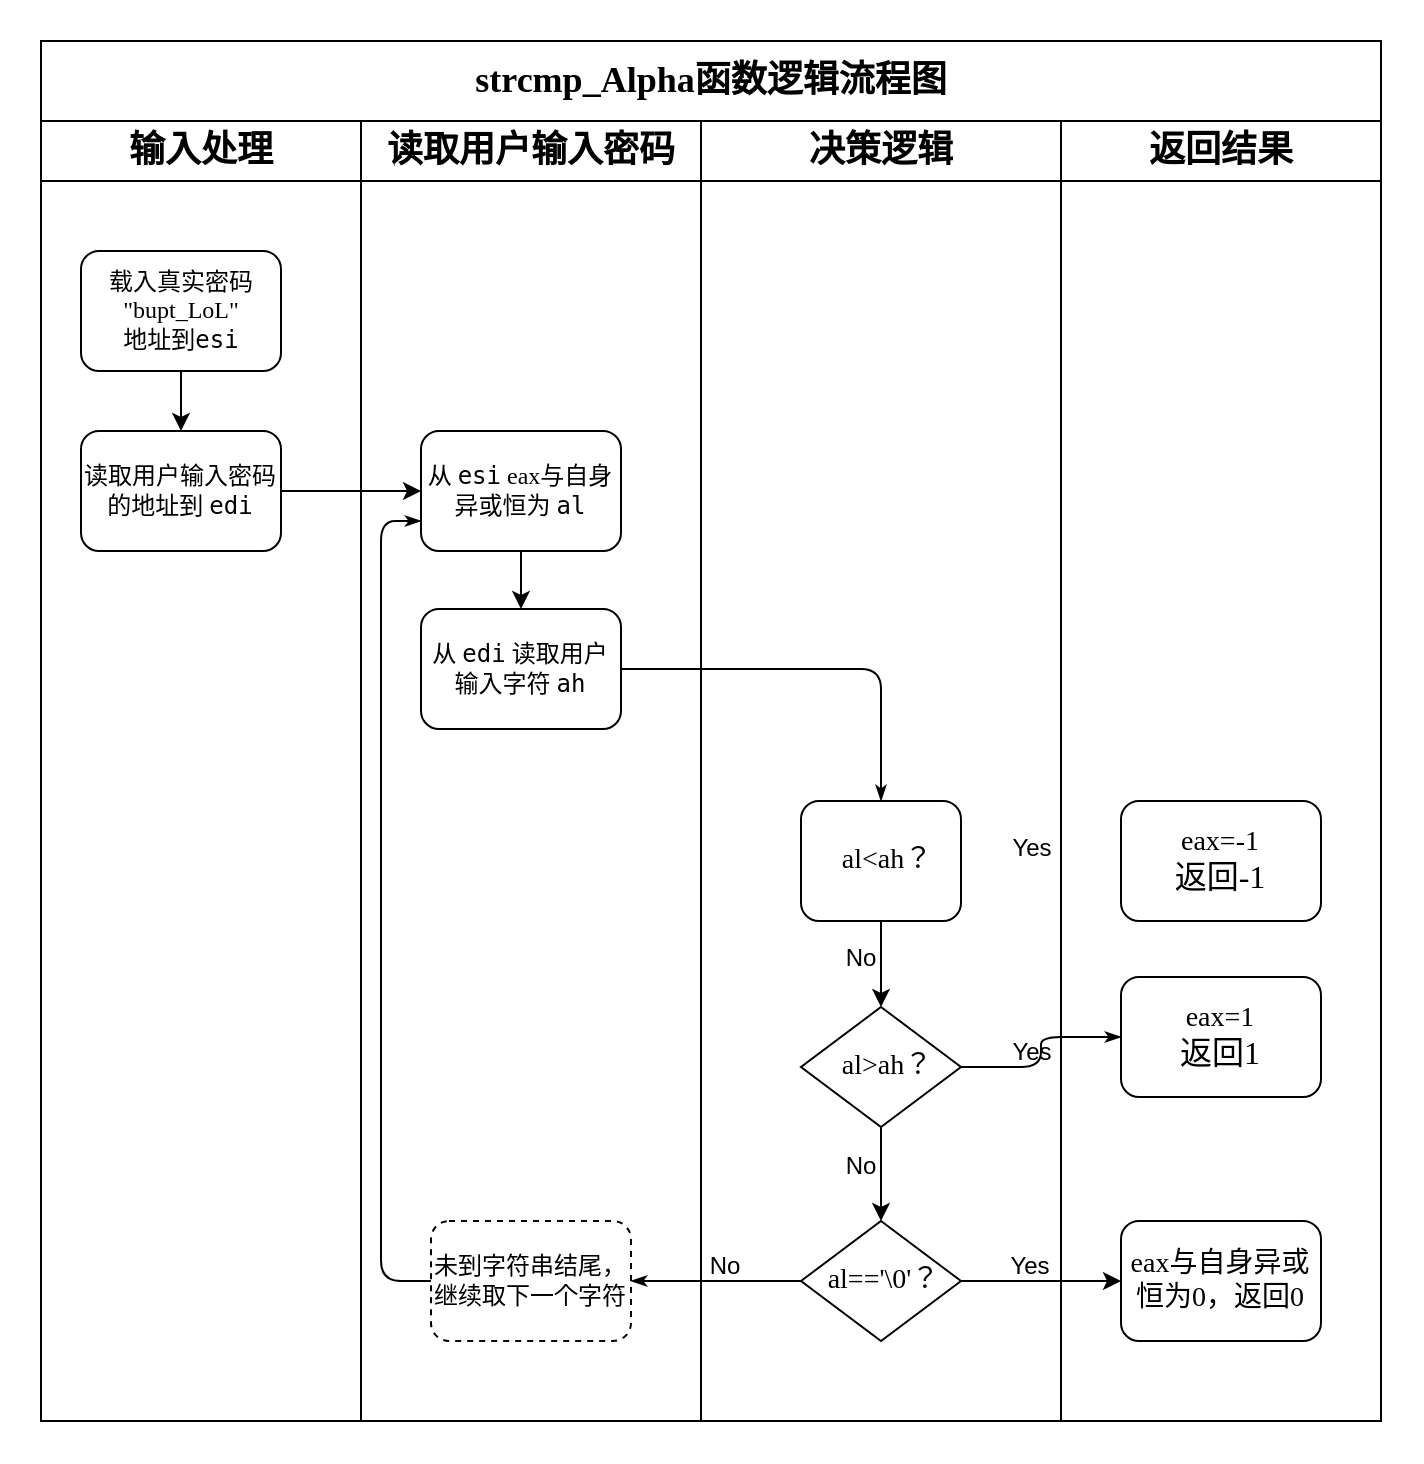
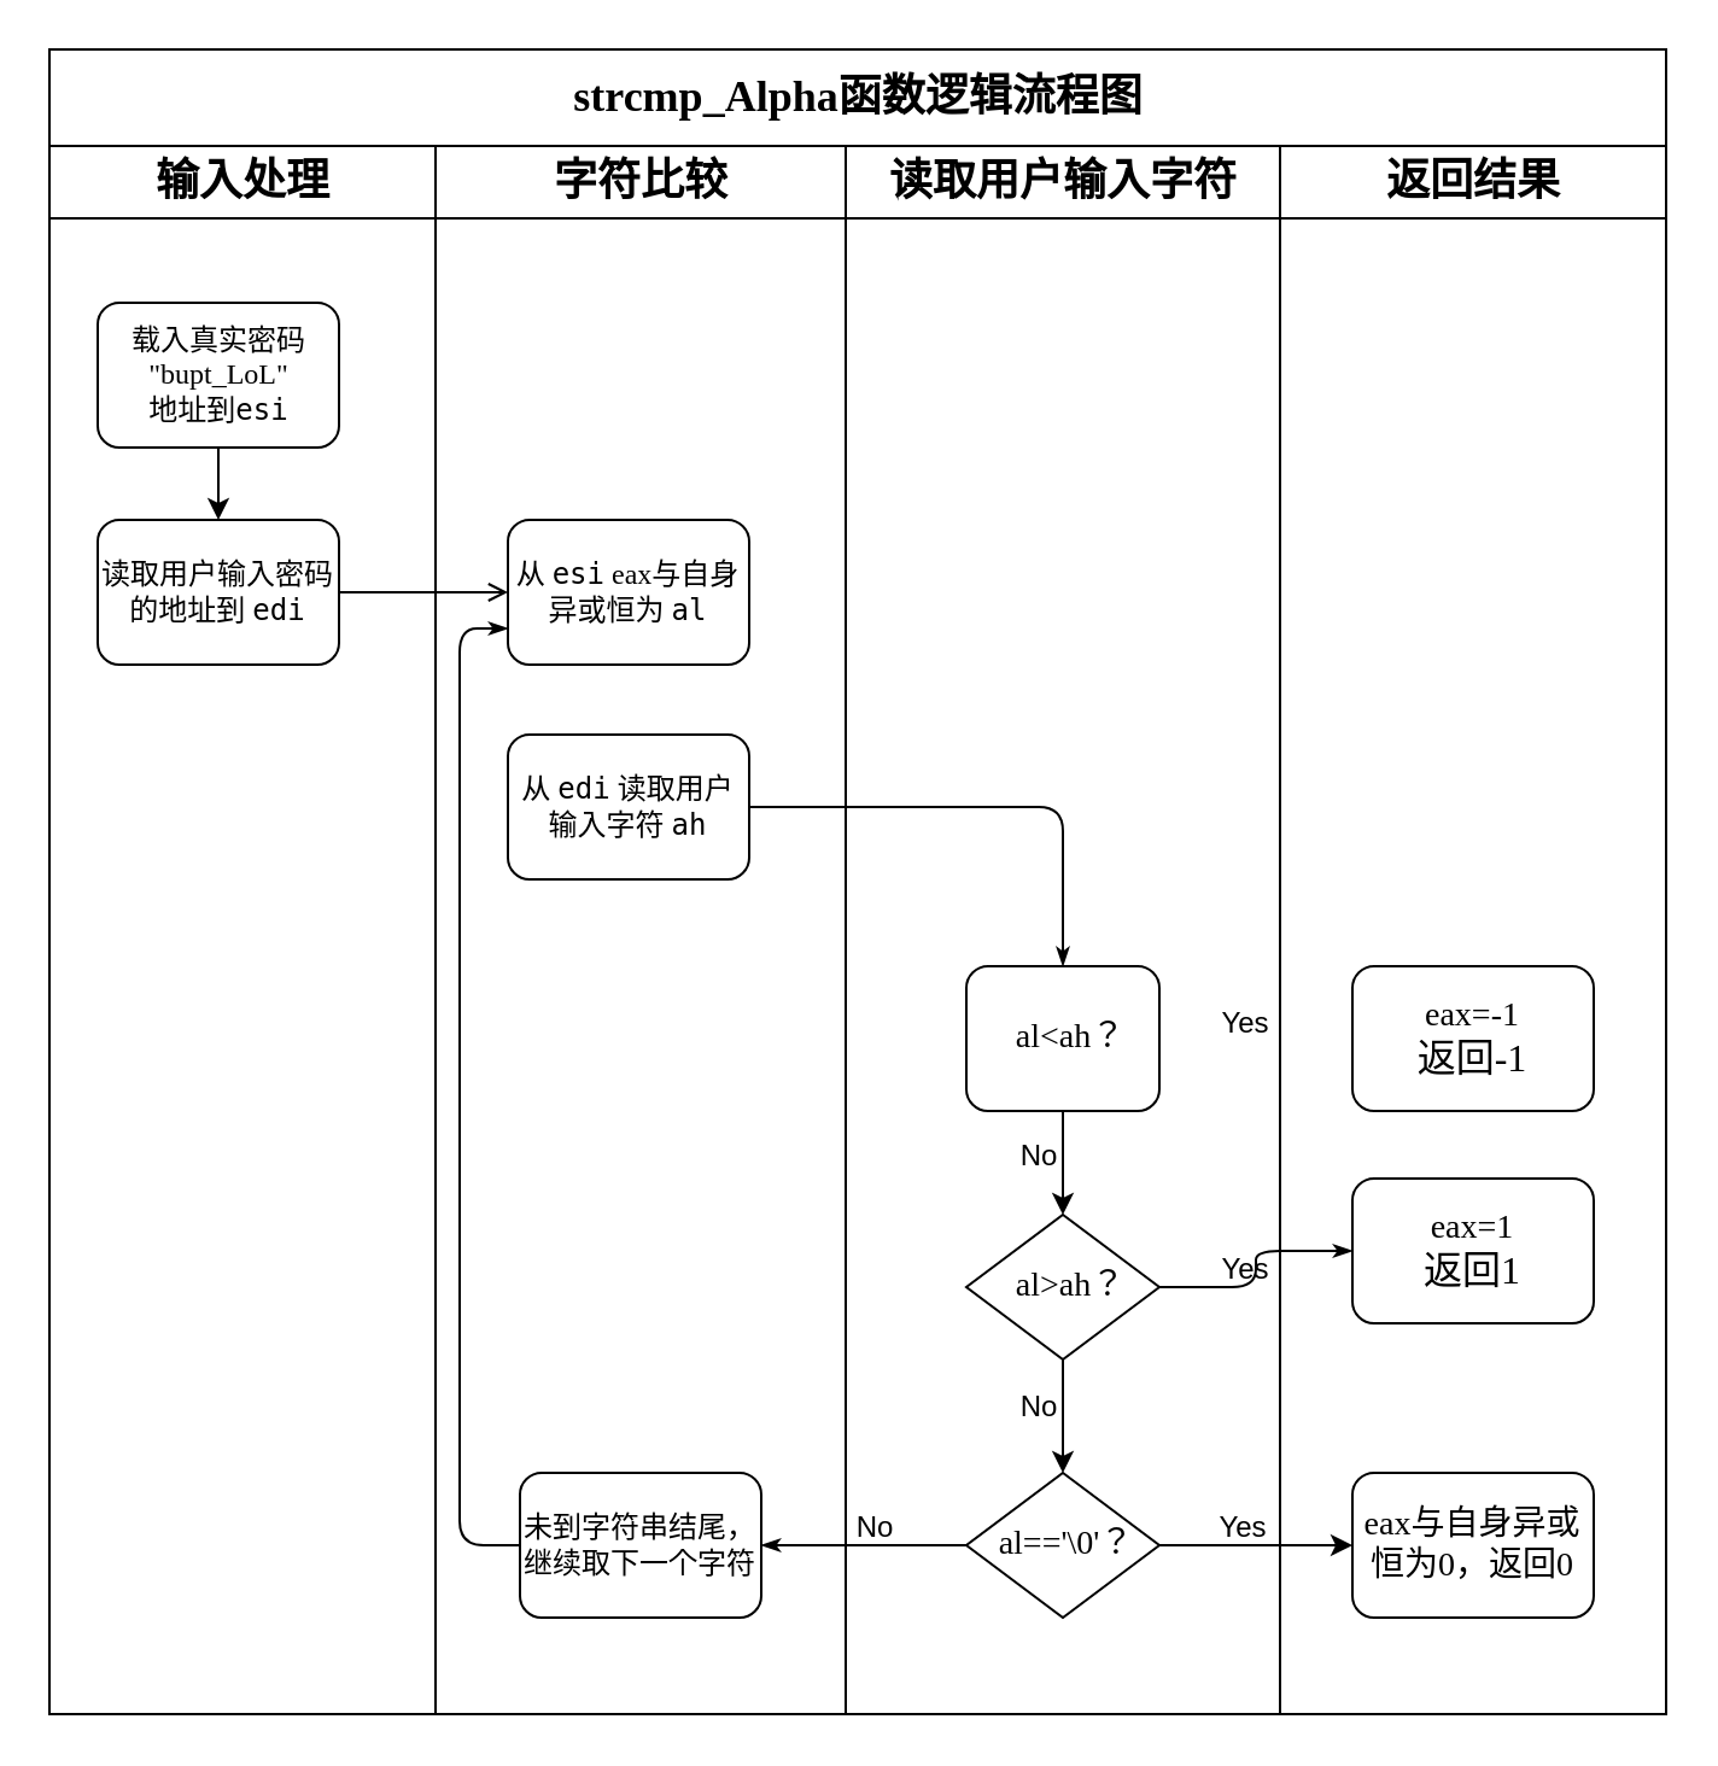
  <mxCell id="0" />
  <mxCell id="1" parent="0" />
  <mxCell id="2" value="&lt;font style=&quot;font-size: 18px;&quot;&gt;strcmp_Alpha函数逻辑流程图&lt;/font&gt;" style="swimlane;html=1;childLayout=stackLayout;startSize=40;rounded=0;shadow=0;labelBackgroundColor=none;strokeWidth=1;fontFamily=Verdana;fontSize=8;align=center;" parent="1" vertex="1"><mxGeometry x="20" y="20" width="670" height="690" as="geometry" /></mxCell>
  <mxCell id="3" value="&lt;font style=&quot;font-size: 18px;&quot;&gt;输入处理&lt;/font&gt;" style="swimlane;html=1;startSize=30;" parent="2" vertex="1"><mxGeometry y="40" width="160" height="650" as="geometry" /></mxCell>
  <mxCell id="4" value="" style="edgeStyle=orthogonalEdgeStyle;rounded=0;orthogonalLoop=1;jettySize=auto;html=1;" parent="3" source="5" target="6" edge="1"><mxGeometry relative="1" as="geometry" /></mxCell>
  <mxCell id="5" value="&lt;div&gt;&lt;font face=&quot;Times New Roman&quot; style=&quot;font-size: 12px;&quot;&gt;载入&lt;span style=&quot;&quot; data-end=&quot;527&quot; data-start=&quot;519&quot;&gt;真实密码&lt;/span&gt;&lt;/font&gt;&lt;/div&gt;&lt;div&gt; &lt;code data-end=&quot;540&quot; data-start=&quot;528&quot;&gt;&lt;font style=&quot;font-size: 12px;&quot; face=&quot;Times New Roman&quot;&gt;&quot;bupt_LoL&quot;&lt;/font&gt;&lt;/code&gt;&lt;/div&gt;&lt;div&gt;&lt;font style=&quot;font-size: 12px;&quot; face=&quot;Times New Roman&quot;&gt;&lt;code style=&quot;&quot; data-end=&quot;550&quot; data-start=&quot;545&quot;&gt;&lt;font style=&quot;&quot; face=&quot;Times New Roman&quot;&gt;地址到&lt;/font&gt;esi&lt;/code&gt;&lt;/font&gt;&lt;/div&gt;" style="rounded=1;html=1;shadow=0;labelBackgroundColor=none;strokeWidth=1;fontFamily=Times New Roman;fontSize=10;align=center;" parent="3" vertex="1"><mxGeometry x="20" y="65" width="100" height="60" as="geometry" /></mxCell>
  <mxCell id="6" value="&lt;font face=&quot;Times New Roman&quot; style=&quot;font-size: 12px;&quot;&gt;读取&lt;span style=&quot;&quot; data-end=&quot;566&quot; data-start=&quot;555&quot;&gt;用户输入密码&lt;/span&gt;&lt;/font&gt;&lt;div&gt;&lt;font face=&quot;Times New Roman&quot; style=&quot;font-size: 12px;&quot;&gt;的地址到 &lt;code style=&quot;&quot; data-end=&quot;576&quot; data-start=&quot;571&quot;&gt;edi&lt;/code&gt;&lt;/font&gt;&lt;/div&gt;" style="rounded=1;whiteSpace=wrap;html=1;shadow=0;labelBackgroundColor=none;strokeWidth=1;fontFamily=Verdana;fontSize=8;align=center;" parent="3" vertex="1"><mxGeometry x="20" y="155" width="100" height="60" as="geometry" /></mxCell>
- <mxCell id="7" value="&lt;font style=&quot;font-size: 18px;&quot;&gt;读取用户输入密码&lt;/font&gt;" style="swimlane;html=1;startSize=30;" parent="2" vertex="1"><mxGeometry x="160" y="40" width="170" height="650" as="geometry" /></mxCell>
+ <mxCell id="7" value="&lt;font style=&quot;font-size: 18px;&quot;&gt;字符比较&lt;/font&gt;" style="swimlane;html=1;startSize=30;" parent="2" vertex="1"><mxGeometry x="160" y="40" width="170" height="650" as="geometry" /></mxCell>
  <mxCell id="8" value="&lt;font style=&quot;font-size: 12px;&quot;&gt;从 &lt;code style=&quot;&quot; data-end=&quot;605&quot; data-start=&quot;600&quot;&gt;esi&lt;/code&gt; eax与自身异或恒为 &lt;code style=&quot;&quot; data-end=&quot;619&quot; data-start=&quot;615&quot;&gt;al&lt;/code&gt;&lt;/font&gt;" style="rounded=1;whiteSpace=wrap;html=1;shadow=0;labelBackgroundColor=none;strokeWidth=1;fontFamily=Verdana;fontSize=8;align=center;" parent="7" vertex="1"><mxGeometry x="30" y="155" width="100" height="60" as="geometry" /></mxCell>
  <mxCell id="9" value="&lt;font style=&quot;font-size: 12px;&quot;&gt;从 &lt;code style=&quot;&quot; data-end=&quot;629&quot; data-start=&quot;624&quot;&gt;edi&lt;/code&gt; 读取用户输入字符 &lt;code style=&quot;&quot; data-end=&quot;643&quot; data-start=&quot;639&quot;&gt;ah&lt;/code&gt;&lt;/font&gt;" style="rounded=1;whiteSpace=wrap;html=1;shadow=0;labelBackgroundColor=none;strokeWidth=1;fontFamily=Verdana;fontSize=8;align=center;" parent="7" vertex="1"><mxGeometry x="30" y="244" width="100" height="60" as="geometry" /></mxCell>
- <mxCell id="10" value="" style="endArrow=classic;html=1;rounded=0;exitX=0.5;exitY=1;exitDx=0;exitDy=0;entryX=0.5;entryY=0;entryDx=0;entryDy=0;" parent="7" source="8" target="9" edge="1"><mxGeometry width="50" height="50" relative="1" as="geometry"><mxPoint x="50" y="280" as="sourcePoint" /><mxPoint x="100" y="230" as="targetPoint" /></mxGeometry></mxCell>
- <mxCell id="11" value="&lt;span style=&quot;font-size: 12px;&quot;&gt;未到字符串结尾，继续取下一个字符&lt;/span&gt;" style="rounded=1;whiteSpace=wrap;html=1;shadow=0;labelBackgroundColor=none;strokeWidth=1;fontFamily=Verdana;fontSize=8;align=center;dashed=1;" parent="7" vertex="1"><mxGeometry x="35" y="550" width="100" height="60" as="geometry" /></mxCell>
+ <mxCell id="11" value="&lt;span style=&quot;font-size: 12px;&quot;&gt;未到字符串结尾，继续取下一个字符&lt;/span&gt;" style="rounded=1;whiteSpace=wrap;html=1;shadow=0;labelBackgroundColor=none;strokeWidth=1;fontFamily=Verdana;fontSize=8;align=center;" parent="7" vertex="1"><mxGeometry x="35" y="550" width="100" height="60" as="geometry" /></mxCell>
  <mxCell id="12" style="edgeStyle=orthogonalEdgeStyle;rounded=1;html=1;labelBackgroundColor=none;startArrow=none;startFill=0;startSize=5;endArrow=classicThin;endFill=1;endSize=5;jettySize=auto;orthogonalLoop=1;strokeColor=#000000;strokeWidth=1;fontFamily=Verdana;fontSize=8;fontColor=#000000;exitX=0;exitY=0.5;exitDx=0;exitDy=0;entryX=0;entryY=0.75;entryDx=0;entryDy=0;" parent="7" source="11" target="8" edge="1"><mxGeometry relative="1" as="geometry"><mxPoint x="270" y="620" as="sourcePoint" /><mxPoint x="140" y="680" as="targetPoint" /></mxGeometry></mxCell>
- <mxCell id="13" value="&lt;font style=&quot;font-size: 18px;&quot;&gt;决策逻辑&lt;/font&gt;" style="swimlane;html=1;startSize=30;" parent="2" vertex="1"><mxGeometry x="330" y="40" width="180" height="650" as="geometry" /></mxCell>
+ <mxCell id="13" value="&lt;font style=&quot;font-size: 18px;&quot;&gt;读取用户输入字符&lt;/font&gt;" style="swimlane;html=1;startSize=30;" parent="2" vertex="1"><mxGeometry x="330" y="40" width="180" height="650" as="geometry" /></mxCell>
  <mxCell id="14" value="No" style="text;html=1;align=center;verticalAlign=middle;resizable=0;points=[];autosize=1;strokeColor=none;fillColor=none;" parent="13" vertex="1"><mxGeometry x="60" y="404" width="40" height="30" as="geometry" /></mxCell>
  <mxCell id="15" value="No" style="text;html=1;align=center;verticalAlign=middle;resizable=0;points=[];autosize=1;strokeColor=none;fillColor=none;" parent="13" vertex="1"><mxGeometry x="60" y="508" width="40" height="30" as="geometry" /></mxCell>
  <mxCell id="16" value="&lt;font style=&quot;font-size: 14px;&quot;&gt;&amp;nbsp;al=='\0'？&lt;/font&gt;" style="rhombus;whiteSpace=wrap;html=1;rounded=0;shadow=0;labelBackgroundColor=none;strokeWidth=1;fontFamily=Verdana;fontSize=8;align=center;" parent="13" vertex="1"><mxGeometry x="50" y="550" width="80" height="60" as="geometry" /></mxCell>
  <mxCell id="17" value="Yes" style="text;strokeColor=none;align=center;fillColor=none;html=1;verticalAlign=middle;whiteSpace=wrap;rounded=0;" parent="13" vertex="1"><mxGeometry x="135" y="558" width="60" height="30" as="geometry" /></mxCell>
  <mxCell id="18" value="No" style="text;html=1;align=center;verticalAlign=middle;resizable=0;points=[];autosize=1;strokeColor=none;fillColor=none;" parent="13" vertex="1"><mxGeometry x="-8" y="558" width="40" height="30" as="geometry" /></mxCell>
  <mxCell id="19" value="&lt;font style=&quot;font-size: 18px;&quot;&gt;返回结果&lt;/font&gt;" style="swimlane;html=1;startSize=30;" parent="2" vertex="1"><mxGeometry x="510" y="40" width="160" height="650" as="geometry" /></mxCell>
  <mxCell id="20" value="&lt;font style=&quot;font-size: 14px;&quot;&gt;&amp;nbsp; al&amp;lt;ah？&lt;/font&gt;" style="whiteSpace=wrap;html=1;shadow=0;labelBackgroundColor=none;strokeWidth=1;fontFamily=Verdana;fontSize=8;align=center;rounded=1;" parent="19" vertex="1"><mxGeometry x="-130" y="340" width="80" height="60" as="geometry" /></mxCell>
  <mxCell id="21" value="&lt;font style=&quot;font-size: 14px;&quot;&gt;&amp;nbsp; al&amp;gt;ah？&lt;/font&gt;" style="rhombus;whiteSpace=wrap;html=1;rounded=0;shadow=0;labelBackgroundColor=none;strokeWidth=1;fontFamily=Verdana;fontSize=8;align=center;" parent="19" vertex="1"><mxGeometry x="-130" y="443" width="80" height="60" as="geometry" /></mxCell>
  <mxCell id="22" value="" style="endArrow=classic;html=1;rounded=0;exitX=0.5;exitY=1;exitDx=0;exitDy=0;entryX=0.5;entryY=0;entryDx=0;entryDy=0;" parent="19" source="20" target="21" edge="1"><mxGeometry width="50" height="50" relative="1" as="geometry"><mxPoint x="180" y="616" as="sourcePoint" /><mxPoint x="230" y="566" as="targetPoint" /></mxGeometry></mxCell>
  <mxCell id="23" value="Yes" style="text;strokeColor=none;align=center;fillColor=none;html=1;verticalAlign=middle;whiteSpace=wrap;rounded=0;" parent="19" vertex="1"><mxGeometry x="-44" y="349" width="60" height="30" as="geometry" /></mxCell>
  <mxCell id="24" value="&lt;font style=&quot;font-size: 14px;&quot;&gt;eax=-1&lt;/font&gt;&lt;div&gt;&lt;font size=&quot;3&quot; style=&quot;&quot;&gt;返回-1&lt;/font&gt;&lt;/div&gt;" style="rounded=1;whiteSpace=wrap;html=1;shadow=0;labelBackgroundColor=none;strokeWidth=1;fontFamily=Verdana;fontSize=8;align=center;" parent="19" vertex="1"><mxGeometry x="30" y="340" width="100" height="60" as="geometry" /></mxCell>
  <mxCell id="25" value="&lt;font style=&quot;font-size: 14px;&quot;&gt;eax=1&lt;/font&gt;&lt;div&gt;&lt;font size=&quot;3&quot; style=&quot;&quot;&gt;返回1&lt;/font&gt;&lt;/div&gt;" style="rounded=1;whiteSpace=wrap;html=1;shadow=0;labelBackgroundColor=none;strokeWidth=1;fontFamily=Verdana;fontSize=8;align=center;" parent="19" vertex="1"><mxGeometry x="30" y="428" width="100" height="60" as="geometry" /></mxCell>
  <mxCell id="26" value="Yes" style="text;strokeColor=none;align=center;fillColor=none;html=1;verticalAlign=middle;whiteSpace=wrap;rounded=0;" parent="19" vertex="1"><mxGeometry x="-44" y="451" width="60" height="30" as="geometry" /></mxCell>
  <mxCell id="27" value="&lt;font style=&quot;font-size: 14px;&quot;&gt;&lt;font style=&quot;&quot;&gt;eax与自身异或恒为0，&lt;/font&gt;&lt;span style=&quot;background-color: transparent; color: light-dark(rgb(0, 0, 0), rgb(255, 255, 255));&quot;&gt;返回0&lt;/span&gt;&lt;/font&gt;" style="rounded=1;whiteSpace=wrap;html=1;shadow=0;labelBackgroundColor=none;strokeWidth=1;fontFamily=Verdana;fontSize=8;align=center;" parent="19" vertex="1"><mxGeometry x="30" y="550" width="100" height="60" as="geometry" /></mxCell>
  <mxCell id="28" style="edgeStyle=orthogonalEdgeStyle;rounded=1;html=1;labelBackgroundColor=none;startArrow=none;startFill=0;startSize=5;endArrow=classicThin;endFill=1;endSize=5;jettySize=auto;orthogonalLoop=1;strokeWidth=1;fontFamily=Verdana;fontSize=8" parent="19" source="21" target="25" edge="1"><mxGeometry relative="1" as="geometry" /></mxCell>
- <mxCell id="29" value="" style="endArrow=classic;html=1;rounded=0;exitX=1;exitY=0.5;exitDx=0;exitDy=0;entryX=0;entryY=0.5;entryDx=0;entryDy=0;" parent="2" source="6" target="8" edge="1"><mxGeometry width="50" height="50" relative="1" as="geometry"><mxPoint x="210" y="300" as="sourcePoint" /><mxPoint x="260" y="250" as="targetPoint" /></mxGeometry></mxCell>
+ <mxCell id="29" value="" style="endArrow=open;html=1;rounded=0;exitX=1;exitY=0.5;exitDx=0;exitDy=0;entryX=0;entryY=0.5;entryDx=0;entryDy=0;" parent="2" source="6" target="8" edge="1"><mxGeometry width="50" height="50" relative="1" as="geometry"><mxPoint x="210" y="300" as="sourcePoint" /><mxPoint x="260" y="250" as="targetPoint" /></mxGeometry></mxCell>
  <mxCell id="30" style="edgeStyle=orthogonalEdgeStyle;rounded=1;html=1;labelBackgroundColor=none;startArrow=none;startFill=0;startSize=5;endArrow=classicThin;endFill=1;endSize=5;jettySize=auto;orthogonalLoop=1;strokeColor=#000000;strokeWidth=1;fontFamily=Verdana;fontSize=8;fontColor=#000000;" parent="2" source="9" target="20" edge="1"><mxGeometry relative="1" as="geometry" /></mxCell>
  <mxCell id="31" value="" style="endArrow=classic;html=1;rounded=0;exitX=0.5;exitY=1;exitDx=0;exitDy=0;entryX=0.5;entryY=0;entryDx=0;entryDy=0;" parent="2" source="21" target="16" edge="1"><mxGeometry width="50" height="50" relative="1" as="geometry"><mxPoint x="510" y="560" as="sourcePoint" /><mxPoint x="560" y="510" as="targetPoint" /></mxGeometry></mxCell>
  <mxCell id="32" value="" style="endArrow=classic;html=1;rounded=0;exitX=1;exitY=0.5;exitDx=0;exitDy=0;entryX=0;entryY=0.5;entryDx=0;entryDy=0;" parent="2" source="16" target="27" edge="1"><mxGeometry width="50" height="50" relative="1" as="geometry"><mxPoint x="510" y="560" as="sourcePoint" /><mxPoint x="560" y="510" as="targetPoint" /></mxGeometry></mxCell>
  <mxCell id="33" style="edgeStyle=orthogonalEdgeStyle;rounded=1;html=1;labelBackgroundColor=none;startArrow=none;startFill=0;startSize=5;endArrow=classicThin;endFill=1;endSize=5;jettySize=auto;orthogonalLoop=1;strokeColor=#000000;strokeWidth=1;fontFamily=Verdana;fontSize=8;fontColor=#000000;exitX=0;exitY=0.5;exitDx=0;exitDy=0;entryX=1;entryY=0.5;entryDx=0;entryDy=0;" parent="2" source="16" target="11" edge="1"><mxGeometry relative="1" as="geometry"><mxPoint x="300" y="324" as="sourcePoint" /><mxPoint x="320" y="670" as="targetPoint" /></mxGeometry></mxCell>
